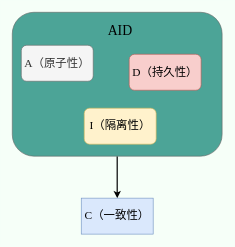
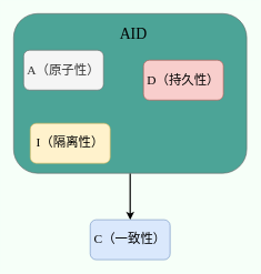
  <mxCell id="0" />
  <mxCell id="1" parent="0" />
  <mxCell id="2" style="edgeStyle=orthogonalEdgeStyle;rounded=0;orthogonalLoop=1;jettySize=auto;html=1;exitX=0.5;exitY=1;exitDx=0;exitDy=0;entryX=0.5;entryY=0;entryDx=0;entryDy=0;sketch=0;fontFamily=JetBrains Mono;fontSource=https%3A%2F%2Ffonts.googleapis.com%2Fcss%3Ffamily%3DJetBrains%2BMono;fontSize=11;strokeWidth=2;" parent="1" source="3" target="5" edge="1"><mxGeometry relative="1" as="geometry" /></mxCell>
  <mxCell id="3" value="" style="rounded=1;whiteSpace=wrap;html=1;shadow=0;sketch=0;glass=0;fillColor=#4CA497;strokeColor=#666666;fontColor=#333333;fontFamily=JetBrains Mono;fontSource=https%3A%2F%2Ffonts.googleapis.com%2Fcss%3Ffamily%3DJetBrains%2BMono;" parent="1" vertex="1"><mxGeometry x="20" y="20" width="350" height="240" as="geometry" /></mxCell>
  <mxCell id="4" value="&lt;font style=&quot;font-size: 19px&quot;&gt;A（原子性）&lt;/font&gt;" style="rounded=1;whiteSpace=wrap;html=1;fillColor=#f5f5f5;strokeColor=#666666;fontColor=#333333;shadow=0;sketch=0;glass=0;fontFamily=JetBrains Mono;fontSource=https%3A%2F%2Ffonts.googleapis.com%2Fcss%3Ffamily%3DJetBrains%2BMono;" parent="1" vertex="1"><mxGeometry x="35" y="75" width="120" height="60" as="geometry" /></mxCell>
- <mxCell id="5" value="&lt;font style=&quot;font-size: 19px&quot;&gt;C（一致性）&lt;/font&gt;" style="whiteSpace=wrap;html=1;fillColor=#dae8fc;strokeColor=#6c8ebf;shadow=0;sketch=0;glass=0;fontFamily=JetBrains Mono;fontSource=https%3A%2F%2Ffonts.googleapis.com%2Fcss%3Ffamily%3DJetBrains%2BMono;rounded=0;" parent="1" vertex="1"><mxGeometry x="135" y="330" width="120" height="60" as="geometry" /></mxCell>
- <mxCell id="6" value="&lt;font style=&quot;font-size: 19px&quot;&gt;I（隔离性&lt;/font&gt;&lt;span style=&quot;font-size: 19px&quot;&gt;）&lt;/span&gt;" style="rounded=1;whiteSpace=wrap;html=1;fillColor=#fff2cc;strokeColor=#d6b656;shadow=0;sketch=0;glass=0;fontFamily=JetBrains Mono;fontSource=https%3A%2F%2Ffonts.googleapis.com%2Fcss%3Ffamily%3DJetBrains%2BMono;" parent="1" vertex="1"><mxGeometry x="140" y="180" width="120" height="60" as="geometry" /></mxCell>
+ <mxCell id="5" value="&lt;font style=&quot;font-size: 19px&quot;&gt;C（一致性）&lt;/font&gt;" style="rounded=1;whiteSpace=wrap;html=1;fillColor=#dae8fc;strokeColor=#6c8ebf;shadow=0;sketch=0;glass=0;fontFamily=JetBrains Mono;fontSource=https%3A%2F%2Ffonts.googleapis.com%2Fcss%3Ffamily%3DJetBrains%2BMono;" parent="1" vertex="1"><mxGeometry x="135" y="330" width="120" height="60" as="geometry" /></mxCell>
+ <mxCell id="6" value="&lt;font style=&quot;font-size: 19px&quot;&gt;I（隔离性&lt;/font&gt;&lt;span style=&quot;font-size: 19px&quot;&gt;）&lt;/span&gt;" style="rounded=1;whiteSpace=wrap;html=1;fillColor=#fff2cc;strokeColor=#d6b656;shadow=0;sketch=0;glass=0;fontFamily=JetBrains Mono;fontSource=https%3A%2F%2Ffonts.googleapis.com%2Fcss%3Ffamily%3DJetBrains%2BMono;" parent="1" vertex="1"><mxGeometry x="45" y="185" width="120" height="60" as="geometry" /></mxCell>
  <mxCell id="7" value="&lt;font style=&quot;font-size: 19px&quot;&gt;D（持久性）&lt;/font&gt;" style="rounded=1;whiteSpace=wrap;html=1;fillColor=#f8cecc;strokeColor=#b85450;shadow=0;sketch=0;glass=0;fontFamily=JetBrains Mono;fontSource=https%3A%2F%2Ffonts.googleapis.com%2Fcss%3Ffamily%3DJetBrains%2BMono;" parent="1" vertex="1"><mxGeometry x="215" y="90" width="120" height="60" as="geometry" /></mxCell>
  <mxCell id="8" value="AID" style="text;html=1;strokeColor=none;fillColor=none;align=center;verticalAlign=middle;whiteSpace=wrap;rounded=0;fontSize=23;shadow=0;sketch=0;glass=0;fontFamily=JetBrains Mono;fontSource=https%3A%2F%2Ffonts.googleapis.com%2Fcss%3Ffamily%3DJetBrains%2BMono;" parent="1" vertex="1"><mxGeometry x="155" y="40" width="90" height="20" as="geometry" /></mxCell>
